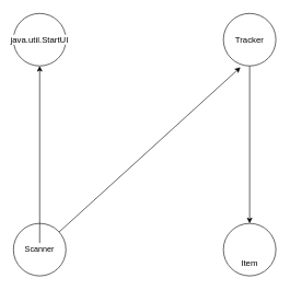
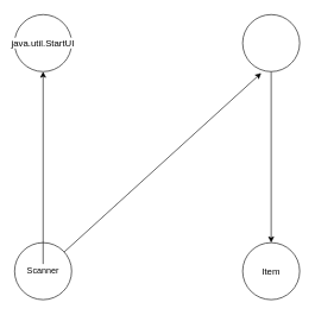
  <mxCell id="0" />
  <mxCell id="1" parent="0" />
  <mxCell id="2" value="" style="ellipse;whiteSpace=wrap;html=1;aspect=fixed;" vertex="1" parent="1"><mxGeometry x="20" y="20" width="80" height="80" as="geometry" /></mxCell>
  <mxCell id="3" style="edgeStyle=orthogonalEdgeStyle;rounded=0;orthogonalLoop=1;jettySize=auto;html=1;exitX=0.5;exitY=1;exitDx=0;exitDy=0;" edge="1" parent="1" source="4" target="6"><mxGeometry relative="1" as="geometry" /></mxCell>
  <mxCell id="4" value="" style="ellipse;whiteSpace=wrap;html=1;aspect=fixed;" vertex="1" parent="1"><mxGeometry x="340" y="20" width="80" height="80" as="geometry" /></mxCell>
  <mxCell id="5" value="" style="ellipse;whiteSpace=wrap;html=1;aspect=fixed;" vertex="1" parent="1"><mxGeometry x="20" y="340" width="80" height="80" as="geometry" /></mxCell>
  <mxCell id="6" value="" style="ellipse;whiteSpace=wrap;html=1;aspect=fixed;" vertex="1" parent="1"><mxGeometry x="340" y="340" width="80" height="80" as="geometry" /></mxCell>
  <mxCell id="7" value="&lt;span style=&quot;font-family: &amp;#34;arial&amp;#34; , &amp;#34;helvetica&amp;#34; , &amp;#34;clean&amp;#34; , sans-serif ; font-size: 13px ; background-color: rgb(255 , 255 , 255)&quot;&gt;java.util.StartUI&lt;/span&gt;" style="text;html=1;strokeColor=none;fillColor=none;align=center;verticalAlign=middle;whiteSpace=wrap;rounded=0;" vertex="1" parent="1"><mxGeometry x="35" y="50" width="50" height="20" as="geometry" /></mxCell>
- <mxCell id="8" value="&lt;span style=&quot;font-family: &amp;#34;arial&amp;#34; , &amp;#34;helvetica&amp;#34; , &amp;#34;clean&amp;#34; , sans-serif ; font-size: 13px ; background-color: rgb(255 , 255 , 255)&quot;&gt;Tracker&lt;/span&gt;" style="text;html=1;strokeColor=none;fillColor=none;align=center;verticalAlign=middle;whiteSpace=wrap;rounded=0;" vertex="1" parent="1"><mxGeometry x="360" y="50" width="40" height="20" as="geometry" /></mxCell>
- <mxCell id="9" value="&lt;span style=&quot;font-family: &amp;#34;arial&amp;#34; , &amp;#34;helvetica&amp;#34; , &amp;#34;clean&amp;#34; , sans-serif ; font-size: 13px ; background-color: rgb(255 , 255 , 255)&quot;&gt;Item&lt;/span&gt;" style="text;html=1;strokeColor=none;fillColor=none;align=center;verticalAlign=middle;whiteSpace=wrap;rounded=0;" vertex="1" parent="1"><mxGeometry x="360" y="390" width="40" height="20" as="geometry" /></mxCell>
+ <mxCell id="9" value="&lt;span style=&quot;font-family: &amp;#34;arial&amp;#34; , &amp;#34;helvetica&amp;#34; , &amp;#34;clean&amp;#34; , sans-serif ; font-size: 13px ; background-color: rgb(255 , 255 , 255)&quot;&gt;Item&lt;/span&gt;" style="text;html=1;strokeColor=none;fillColor=none;align=center;verticalAlign=middle;whiteSpace=wrap;rounded=0;" vertex="1" parent="1"><mxGeometry x="360" y="370" width="40" height="20" as="geometry" /></mxCell>
  <mxCell id="10" style="edgeStyle=orthogonalEdgeStyle;rounded=0;orthogonalLoop=1;jettySize=auto;html=1;entryX=0.5;entryY=1;entryDx=0;entryDy=0;" edge="1" parent="1" source="11" target="2"><mxGeometry relative="1" as="geometry" /></mxCell>
  <mxCell id="11" value="Scanner" style="text;html=1;strokeColor=none;fillColor=none;align=center;verticalAlign=middle;whiteSpace=wrap;rounded=0;" vertex="1" parent="1"><mxGeometry x="40" y="370" width="40" height="20" as="geometry" /></mxCell>
  <mxCell id="12" value="" style="endArrow=classic;html=1;entryX=0.325;entryY=1.025;entryDx=0;entryDy=0;entryPerimeter=0;" edge="1" parent="1" source="5" target="4"><mxGeometry width="50" height="50" relative="1" as="geometry"><mxPoint x="10" y="490" as="sourcePoint" /><mxPoint x="60" y="440" as="targetPoint" /><Array as="points" /></mxGeometry></mxCell>
